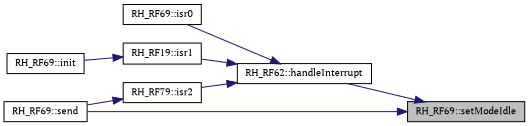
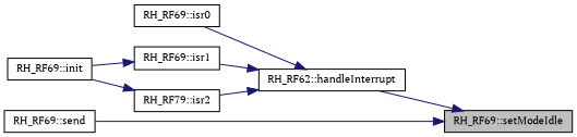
  digraph {
    fontname="PT Serif"
    rankdir=RL
    node [color=black fillcolor=white fontname="PT Serif" fontsize=10 shape=record style=filled]
    edge [color=midnightblue dir=back fontname="PT Serif" fontsize=10 labelfontname=Helvetica labelfontsize=10 style=solid]
    n1 [fillcolor=grey75 fontcolor=black height=0.2 label="RH_RF69::setModeIdle" width=0.4]
    n2 [height=0.2 label="RH_RF62::handleInterrupt" width=0.4]
    n3 [height=0.2 label="RH_RF69::send" width=0.4]
    n4 [height=0.2 label="RH_RF69::isr0" width=0.4]
-   n5 [height=0.2 label="RH_RF19::isr1" width=0.4]
+   n5 [height=0.2 label="RH_RF69::isr1" width=0.4]
    n6 [height=0.2 label="RH_RF79::isr2" width=0.4]
    n7 [height=0.2 label="RH_RF69::init" width=0.4]
    n1 -> n2
    n1 -> n3
    n2 -> n4
    n2 -> n5
    n2 -> n6
    n5 -> n7
-   n6 -> n3
+   n6 -> n7
  }
